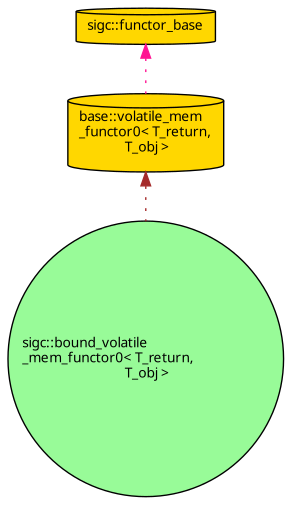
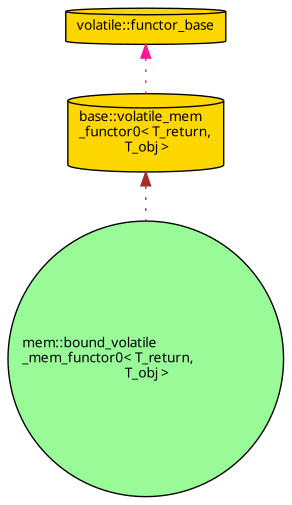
  digraph {
    node [color=black fillcolor=gold fontname=Sans fontsize=10 shape=cylinder style=filled]
    edge [dir=back fontname=Sans fontsize=10 labelfontname=Sans labelfontsize=10 style=dotted]
    n1 [fontcolor=black height=0.2 label="base::volatile_mem\l_functor0\< T_return,\l T_obj \>" width=0.4]
-   n2 [fillcolor=palegreen height=0.2 label="sigc::bound_volatile\l_mem_functor0\< T_return,\l T_obj \>" shape=circle width=0.4]
-   n3 [height=0.2 label="sigc::functor_base" width=0.4]
+   n2 [fillcolor=palegreen height=0.2 label="mem::bound_volatile\l_mem_functor0\< T_return,\l T_obj \>" shape=circle width=0.4]
+   n3 [height=0.2 label="volatile::functor_base" width=0.4]
    n1 -> n2 [color=brown]
    n3 -> n1 [color=deeppink]
  }
